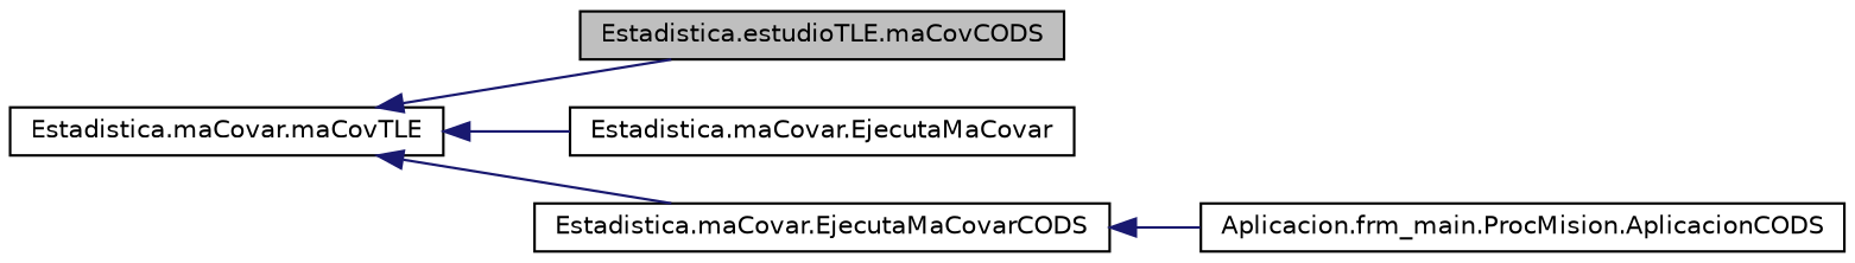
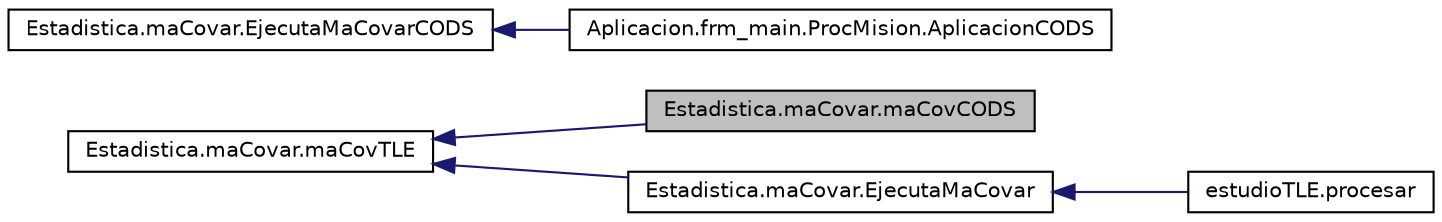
  digraph {
    rankdir=LR
    node [color=black fillcolor=white fontname=Helvetica fontsize=10 shape=record style=filled]
    edge [color=midnightblue dir=back fontname=Helvetica fontsize=10 labelfontname=Helvetica labelfontsize=10 style=solid]
-   n1 [fillcolor=grey75 fontcolor=black height=0.2 label="Estadistica.estudioTLE.maCovCODS" width=0.4]
+   n1 [fillcolor=grey75 fontcolor=black height=0.2 label="Estadistica.maCovar.maCovCODS" width=0.4]
    n2 [height=0.2 label="Estadistica.maCovar.maCovTLE" width=0.4]
    n3 [height=0.2 label="Estadistica.maCovar.EjecutaMaCovar" width=0.4]
    n4 [height=0.2 label="Estadistica.maCovar.EjecutaMaCovarCODS" width=0.4]
+   n5 [height=0.2 label="estudioTLE.procesar" width=0.4]
    n6 [height=0.2 label="Aplicacion.frm_main.ProcMision.AplicacionCODS" width=0.4]
    n2 -> n1
    n2 -> n3
-   n2 -> n4
+   n3 -> n5
    n4 -> n6
  }
